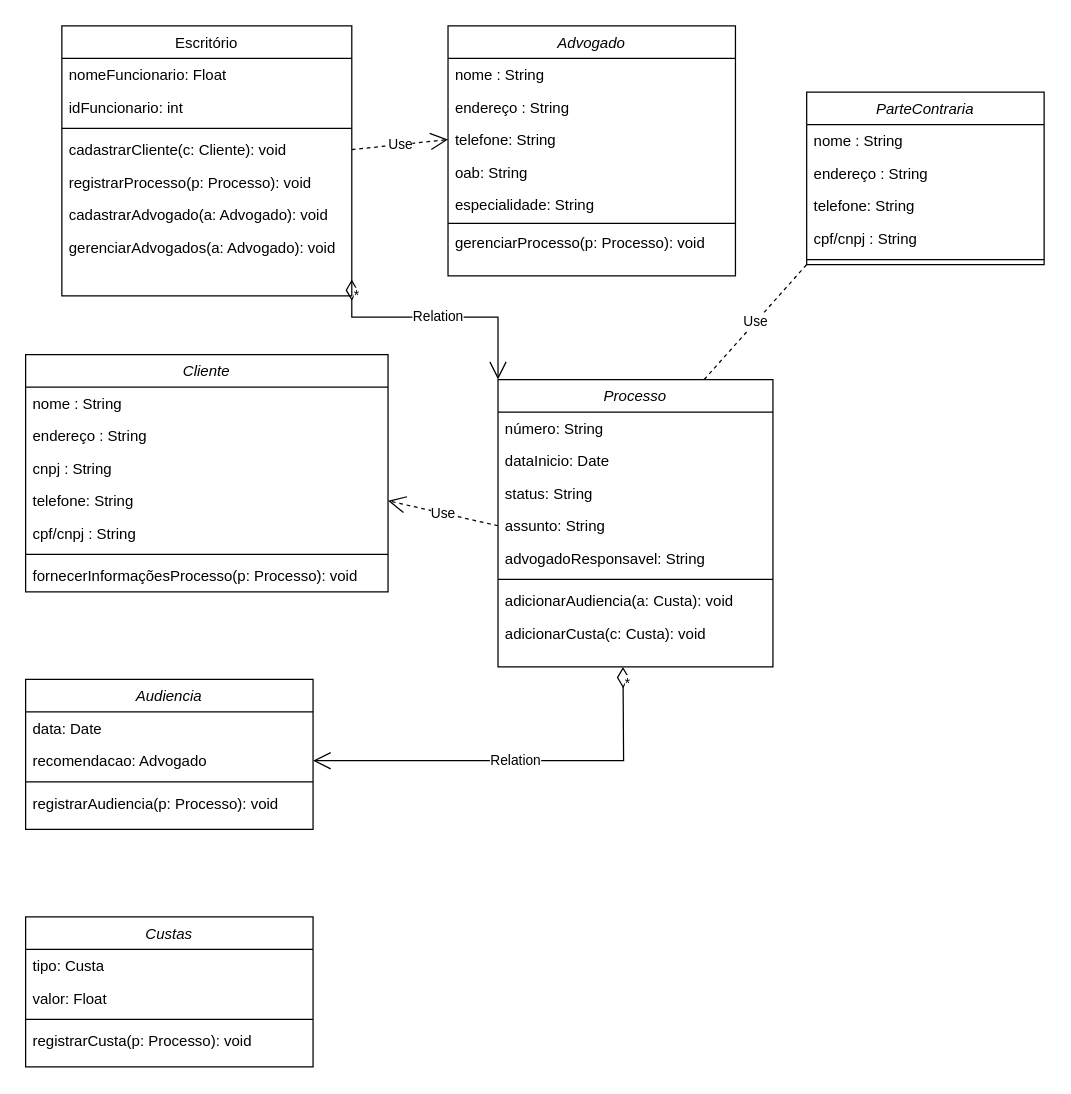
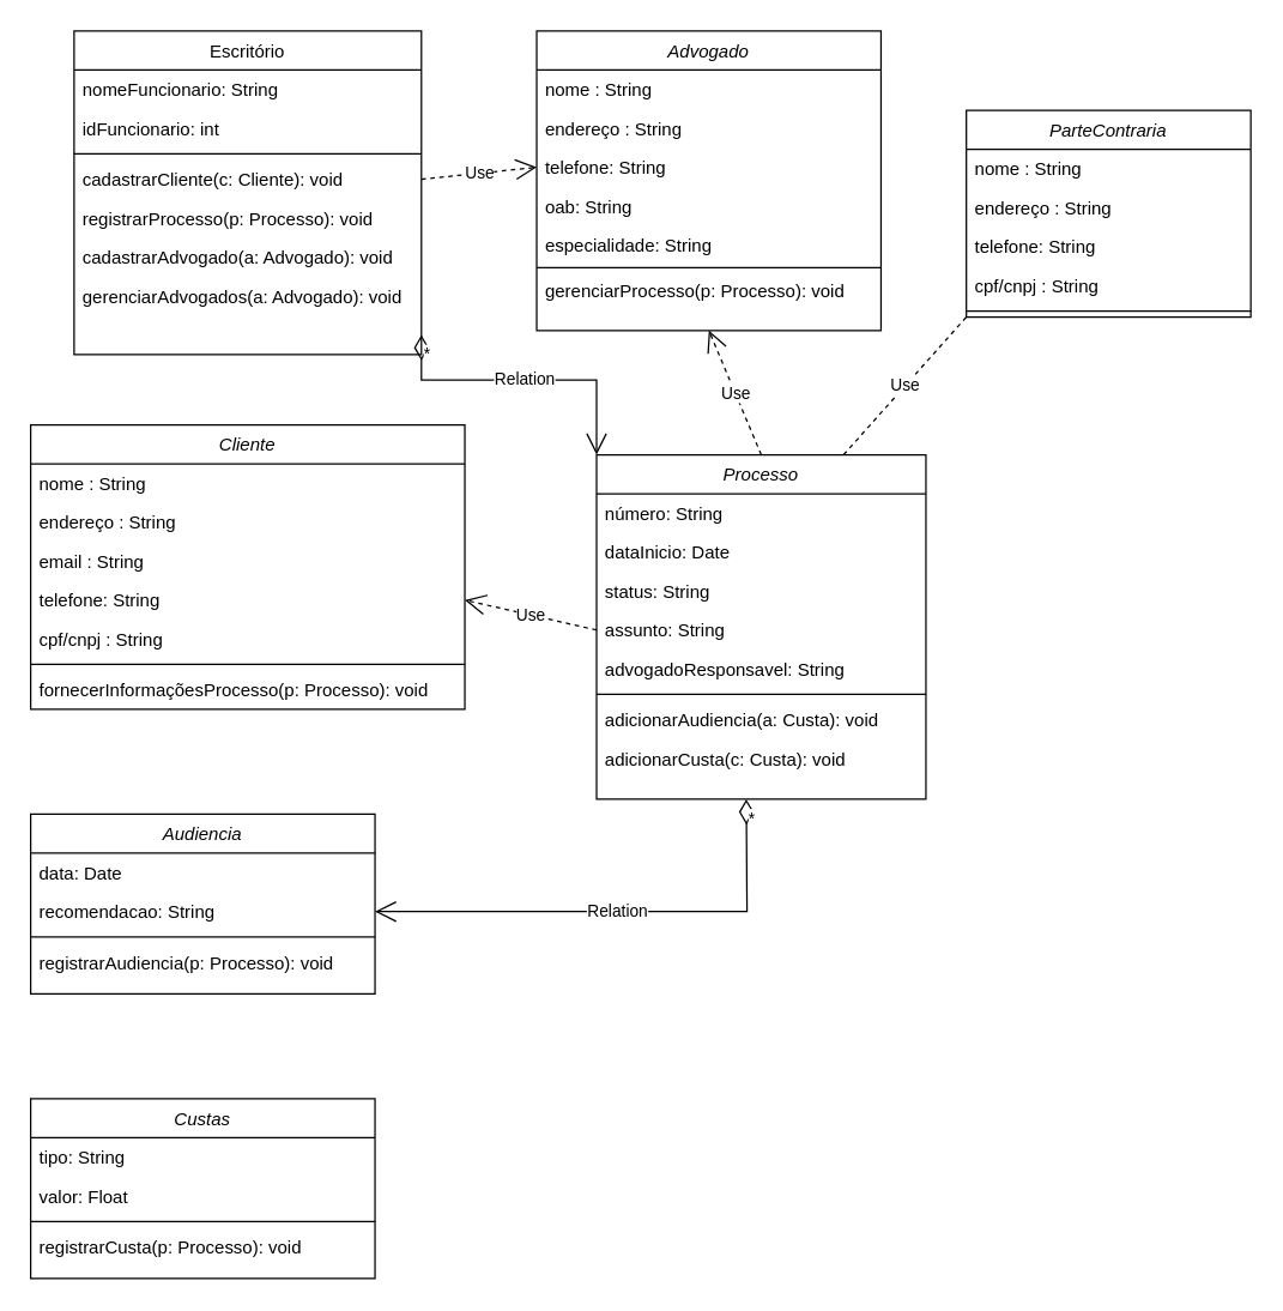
  <mxCell id="0" />
  <mxCell id="1" parent="0" />
  <mxCell id="2" value="Cliente" style="swimlane;fontStyle=2;align=center;verticalAlign=top;childLayout=stackLayout;horizontal=1;startSize=26;horizontalStack=0;resizeParent=1;resizeLast=0;collapsible=1;marginBottom=0;rounded=0;shadow=0;strokeWidth=1;" parent="1" vertex="1"><mxGeometry x="20" y="283" width="290" height="190" as="geometry"><mxRectangle x="230" y="140" width="160" height="26" as="alternateBounds" /></mxGeometry></mxCell>
  <mxCell id="3" value="nome : String" style="text;align=left;verticalAlign=top;spacingLeft=4;spacingRight=4;overflow=hidden;rotatable=0;points=[[0,0.5],[1,0.5]];portConstraint=eastwest;" parent="2" vertex="1"><mxGeometry y="26" width="290" height="26" as="geometry" /></mxCell>
  <mxCell id="4" value="endereço : String" style="text;align=left;verticalAlign=top;spacingLeft=4;spacingRight=4;overflow=hidden;rotatable=0;points=[[0,0.5],[1,0.5]];portConstraint=eastwest;rounded=0;shadow=0;html=0;" parent="2" vertex="1"><mxGeometry y="52" width="290" height="26" as="geometry" /></mxCell>
- <mxCell id="5" value="cnpj : String " style="text;align=left;verticalAlign=top;spacingLeft=4;spacingRight=4;overflow=hidden;rotatable=0;points=[[0,0.5],[1,0.5]];portConstraint=eastwest;rounded=0;shadow=0;html=0;" parent="2" vertex="1"><mxGeometry y="78" width="290" height="26" as="geometry" /></mxCell>
+ <mxCell id="5" value="email : String " style="text;align=left;verticalAlign=top;spacingLeft=4;spacingRight=4;overflow=hidden;rotatable=0;points=[[0,0.5],[1,0.5]];portConstraint=eastwest;rounded=0;shadow=0;html=0;" parent="2" vertex="1"><mxGeometry y="78" width="290" height="26" as="geometry" /></mxCell>
  <mxCell id="6" value="telefone: String" style="text;align=left;verticalAlign=top;spacingLeft=4;spacingRight=4;overflow=hidden;rotatable=0;points=[[0,0.5],[1,0.5]];portConstraint=eastwest;rounded=0;shadow=0;html=0;" vertex="1" parent="2"><mxGeometry y="104" width="290" height="26" as="geometry" /></mxCell>
  <mxCell id="7" value="cpf/cnpj : String" style="text;align=left;verticalAlign=top;spacingLeft=4;spacingRight=4;overflow=hidden;rotatable=0;points=[[0,0.5],[1,0.5]];portConstraint=eastwest;rounded=0;shadow=0;html=0;" vertex="1" parent="2"><mxGeometry y="130" width="290" height="26" as="geometry" /></mxCell>
  <mxCell id="8" value="" style="line;html=1;strokeWidth=1;align=left;verticalAlign=middle;spacingTop=-1;spacingLeft=3;spacingRight=3;rotatable=0;labelPosition=right;points=[];portConstraint=eastwest;" parent="2" vertex="1"><mxGeometry y="156" width="290" height="8" as="geometry" /></mxCell>
  <mxCell id="9" value="fornecerInformaçõesProcesso(p: Processo): void" style="text;align=left;verticalAlign=top;spacingLeft=4;spacingRight=4;overflow=hidden;rotatable=0;points=[[0,0.5],[1,0.5]];portConstraint=eastwest;" parent="2" vertex="1"><mxGeometry y="164" width="290" height="26" as="geometry" /></mxCell>
  <mxCell id="10" value="Escritório" style="swimlane;fontStyle=0;align=center;verticalAlign=top;childLayout=stackLayout;horizontal=1;startSize=26;horizontalStack=0;resizeParent=1;resizeLast=0;collapsible=1;marginBottom=0;rounded=0;shadow=0;strokeWidth=1;" parent="1" vertex="1"><mxGeometry x="49" y="20" width="232" height="216" as="geometry"><mxRectangle x="550" y="140" width="160" height="26" as="alternateBounds" /></mxGeometry></mxCell>
- <mxCell id="11" value="nomeFuncionario: Float" style="text;align=left;verticalAlign=top;spacingLeft=4;spacingRight=4;overflow=hidden;rotatable=0;points=[[0,0.5],[1,0.5]];portConstraint=eastwest;" parent="10" vertex="1"><mxGeometry y="26" width="232" height="26" as="geometry" /></mxCell>
+ <mxCell id="11" value="nomeFuncionario: String" style="text;align=left;verticalAlign=top;spacingLeft=4;spacingRight=4;overflow=hidden;rotatable=0;points=[[0,0.5],[1,0.5]];portConstraint=eastwest;" parent="10" vertex="1"><mxGeometry y="26" width="232" height="26" as="geometry" /></mxCell>
  <mxCell id="12" value="idFuncionario: int" style="text;align=left;verticalAlign=top;spacingLeft=4;spacingRight=4;overflow=hidden;rotatable=0;points=[[0,0.5],[1,0.5]];portConstraint=eastwest;rounded=0;shadow=0;html=0;" parent="10" vertex="1"><mxGeometry y="52" width="232" height="26" as="geometry" /></mxCell>
  <mxCell id="13" value="" style="line;html=1;strokeWidth=1;align=left;verticalAlign=middle;spacingTop=-1;spacingLeft=3;spacingRight=3;rotatable=0;labelPosition=right;points=[];portConstraint=eastwest;" parent="10" vertex="1"><mxGeometry y="78" width="232" height="8" as="geometry" /></mxCell>
  <mxCell id="14" value="cadastrarCliente(c: Cliente): void" style="text;align=left;verticalAlign=top;spacingLeft=4;spacingRight=4;overflow=hidden;rotatable=0;points=[[0,0.5],[1,0.5]];portConstraint=eastwest;" parent="10" vertex="1"><mxGeometry y="86" width="232" height="26" as="geometry" /></mxCell>
  <mxCell id="15" value="registrarProcesso(p: Processo): void" style="text;align=left;verticalAlign=top;spacingLeft=4;spacingRight=4;overflow=hidden;rotatable=0;points=[[0,0.5],[1,0.5]];portConstraint=eastwest;" parent="10" vertex="1"><mxGeometry y="112" width="232" height="26" as="geometry" /></mxCell>
  <mxCell id="16" value="cadastrarAdvogado(a: Advogado): void" style="text;align=left;verticalAlign=top;spacingLeft=4;spacingRight=4;overflow=hidden;rotatable=0;points=[[0,0.5],[1,0.5]];portConstraint=eastwest;" vertex="1" parent="10"><mxGeometry y="138" width="232" height="26" as="geometry" /></mxCell>
  <mxCell id="17" value="gerenciarAdvogados(a: Advogado): void" style="text;align=left;verticalAlign=top;spacingLeft=4;spacingRight=4;overflow=hidden;rotatable=0;points=[[0,0.5],[1,0.5]];portConstraint=eastwest;rounded=0;shadow=0;html=0;" vertex="1" parent="10"><mxGeometry y="164" width="232" height="26" as="geometry" /></mxCell>
  <mxCell id="18" style="text;align=left;verticalAlign=top;spacingLeft=4;spacingRight=4;overflow=hidden;rotatable=0;points=[[0,0.5],[1,0.5]];portConstraint=eastwest;" vertex="1" parent="10"><mxGeometry y="190" width="232" height="26" as="geometry" /></mxCell>
  <mxCell id="19" value="Processo" style="swimlane;fontStyle=2;align=center;verticalAlign=top;childLayout=stackLayout;horizontal=1;startSize=26;horizontalStack=0;resizeParent=1;resizeLast=0;collapsible=1;marginBottom=0;rounded=0;shadow=0;strokeWidth=1;" vertex="1" parent="1"><mxGeometry x="398" y="303" width="220" height="230" as="geometry"><mxRectangle x="230" y="140" width="160" height="26" as="alternateBounds" /></mxGeometry></mxCell>
  <mxCell id="20" value="número: String" style="text;align=left;verticalAlign=top;spacingLeft=4;spacingRight=4;overflow=hidden;rotatable=0;points=[[0,0.5],[1,0.5]];portConstraint=eastwest;" vertex="1" parent="19"><mxGeometry y="26" width="220" height="26" as="geometry" /></mxCell>
  <mxCell id="21" value="dataInicio: Date" style="text;align=left;verticalAlign=top;spacingLeft=4;spacingRight=4;overflow=hidden;rotatable=0;points=[[0,0.5],[1,0.5]];portConstraint=eastwest;rounded=0;shadow=0;html=0;" vertex="1" parent="19"><mxGeometry y="52" width="220" height="26" as="geometry" /></mxCell>
  <mxCell id="22" value="status: String" style="text;align=left;verticalAlign=top;spacingLeft=4;spacingRight=4;overflow=hidden;rotatable=0;points=[[0,0.5],[1,0.5]];portConstraint=eastwest;rounded=0;shadow=0;html=0;" vertex="1" parent="19"><mxGeometry y="78" width="220" height="26" as="geometry" /></mxCell>
  <mxCell id="23" value="assunto: String" style="text;align=left;verticalAlign=top;spacingLeft=4;spacingRight=4;overflow=hidden;rotatable=0;points=[[0,0.5],[1,0.5]];portConstraint=eastwest;rounded=0;shadow=0;html=0;" vertex="1" parent="19"><mxGeometry y="104" width="220" height="26" as="geometry" /></mxCell>
  <mxCell id="24" value="advogadoResponsavel: String" style="text;align=left;verticalAlign=top;spacingLeft=4;spacingRight=4;overflow=hidden;rotatable=0;points=[[0,0.5],[1,0.5]];portConstraint=eastwest;rounded=0;shadow=0;html=0;" vertex="1" parent="19"><mxGeometry y="130" width="220" height="26" as="geometry" /></mxCell>
  <mxCell id="25" value="" style="line;html=1;strokeWidth=1;align=left;verticalAlign=middle;spacingTop=-1;spacingLeft=3;spacingRight=3;rotatable=0;labelPosition=right;points=[];portConstraint=eastwest;" vertex="1" parent="19"><mxGeometry y="156" width="220" height="8" as="geometry" /></mxCell>
  <mxCell id="26" value="adicionarAudiencia(a: Custa): void" style="text;align=left;verticalAlign=top;spacingLeft=4;spacingRight=4;overflow=hidden;rotatable=0;points=[[0,0.5],[1,0.5]];portConstraint=eastwest;" vertex="1" parent="19"><mxGeometry y="164" width="220" height="26" as="geometry" /></mxCell>
  <mxCell id="27" value="adicionarCusta(c: Custa): void" style="text;align=left;verticalAlign=top;spacingLeft=4;spacingRight=4;overflow=hidden;rotatable=0;points=[[0,0.5],[1,0.5]];portConstraint=eastwest;" vertex="1" parent="19"><mxGeometry y="190" width="220" height="26" as="geometry" /></mxCell>
  <mxCell id="28" value="ParteContraria" style="swimlane;fontStyle=2;align=center;verticalAlign=top;childLayout=stackLayout;horizontal=1;startSize=26;horizontalStack=0;resizeParent=1;resizeLast=0;collapsible=1;marginBottom=0;rounded=0;shadow=0;strokeWidth=1;" vertex="1" parent="1"><mxGeometry x="645" y="73" width="190" height="138" as="geometry"><mxRectangle x="230" y="140" width="160" height="26" as="alternateBounds" /></mxGeometry></mxCell>
  <mxCell id="29" value="nome : String" style="text;align=left;verticalAlign=top;spacingLeft=4;spacingRight=4;overflow=hidden;rotatable=0;points=[[0,0.5],[1,0.5]];portConstraint=eastwest;" vertex="1" parent="28"><mxGeometry y="26" width="190" height="26" as="geometry" /></mxCell>
  <mxCell id="30" value="endereço : String" style="text;align=left;verticalAlign=top;spacingLeft=4;spacingRight=4;overflow=hidden;rotatable=0;points=[[0,0.5],[1,0.5]];portConstraint=eastwest;rounded=0;shadow=0;html=0;" vertex="1" parent="28"><mxGeometry y="52" width="190" height="26" as="geometry" /></mxCell>
  <mxCell id="31" value="telefone: String" style="text;align=left;verticalAlign=top;spacingLeft=4;spacingRight=4;overflow=hidden;rotatable=0;points=[[0,0.5],[1,0.5]];portConstraint=eastwest;rounded=0;shadow=0;html=0;" vertex="1" parent="28"><mxGeometry y="78" width="190" height="26" as="geometry" /></mxCell>
  <mxCell id="32" value="cpf/cnpj : String" style="text;align=left;verticalAlign=top;spacingLeft=4;spacingRight=4;overflow=hidden;rotatable=0;points=[[0,0.5],[1,0.5]];portConstraint=eastwest;rounded=0;shadow=0;html=0;" vertex="1" parent="28"><mxGeometry y="104" width="190" height="26" as="geometry" /></mxCell>
  <mxCell id="33" value="" style="line;html=1;strokeWidth=1;align=left;verticalAlign=middle;spacingTop=-1;spacingLeft=3;spacingRight=3;rotatable=0;labelPosition=right;points=[];portConstraint=eastwest;" vertex="1" parent="28"><mxGeometry y="130" width="190" height="8" as="geometry" /></mxCell>
  <mxCell id="34" value="Use" style="endArrow=none;endSize=12;dashed=1;html=1;rounded=0;exitX=0.75;exitY=0;exitDx=0;exitDy=0;entryX=0;entryY=1;entryDx=0;entryDy=0;" edge="1" parent="1" source="19" target="28"><mxGeometry width="160" relative="1" as="geometry"><mxPoint x="378" y="223" as="sourcePoint" /><mxPoint x="538" y="223" as="targetPoint" /></mxGeometry></mxCell>
  <mxCell id="35" value="Advogado" style="swimlane;fontStyle=2;align=center;verticalAlign=top;childLayout=stackLayout;horizontal=1;startSize=26;horizontalStack=0;resizeParent=1;resizeLast=0;collapsible=1;marginBottom=0;rounded=0;shadow=0;strokeWidth=1;" vertex="1" parent="1"><mxGeometry x="358" y="20" width="230" height="200" as="geometry"><mxRectangle x="230" y="140" width="160" height="26" as="alternateBounds" /></mxGeometry></mxCell>
  <mxCell id="36" value="nome : String" style="text;align=left;verticalAlign=top;spacingLeft=4;spacingRight=4;overflow=hidden;rotatable=0;points=[[0,0.5],[1,0.5]];portConstraint=eastwest;" vertex="1" parent="35"><mxGeometry y="26" width="230" height="26" as="geometry" /></mxCell>
  <mxCell id="37" value="endereço : String" style="text;align=left;verticalAlign=top;spacingLeft=4;spacingRight=4;overflow=hidden;rotatable=0;points=[[0,0.5],[1,0.5]];portConstraint=eastwest;rounded=0;shadow=0;html=0;" vertex="1" parent="35"><mxGeometry y="52" width="230" height="26" as="geometry" /></mxCell>
  <mxCell id="38" value="telefone: String" style="text;align=left;verticalAlign=top;spacingLeft=4;spacingRight=4;overflow=hidden;rotatable=0;points=[[0,0.5],[1,0.5]];portConstraint=eastwest;rounded=0;shadow=0;html=0;" vertex="1" parent="35"><mxGeometry y="78" width="230" height="26" as="geometry" /></mxCell>
  <mxCell id="39" value="oab: String" style="text;align=left;verticalAlign=top;spacingLeft=4;spacingRight=4;overflow=hidden;rotatable=0;points=[[0,0.5],[1,0.5]];portConstraint=eastwest;rounded=0;shadow=0;html=0;" vertex="1" parent="35"><mxGeometry y="104" width="230" height="26" as="geometry" /></mxCell>
  <mxCell id="40" value="especialidade: String" style="text;align=left;verticalAlign=top;spacingLeft=4;spacingRight=4;overflow=hidden;rotatable=0;points=[[0,0.5],[1,0.5]];portConstraint=eastwest;rounded=0;shadow=0;html=0;" vertex="1" parent="35"><mxGeometry y="130" width="230" height="26" as="geometry" /></mxCell>
  <mxCell id="41" value="" style="line;html=1;strokeWidth=1;align=left;verticalAlign=middle;spacingTop=-1;spacingLeft=3;spacingRight=3;rotatable=0;labelPosition=right;points=[];portConstraint=eastwest;" vertex="1" parent="35"><mxGeometry y="156" width="230" height="4" as="geometry" /></mxCell>
  <mxCell id="42" value="gerenciarProcesso(p: Processo): void" style="text;align=left;verticalAlign=top;spacingLeft=4;spacingRight=4;overflow=hidden;rotatable=0;points=[[0,0.5],[1,0.5]];portConstraint=eastwest;rounded=0;shadow=0;html=0;" vertex="1" parent="35"><mxGeometry y="160" width="230" height="26" as="geometry" /></mxCell>
  <mxCell id="43" value="Use" style="endArrow=open;endSize=12;dashed=1;html=1;rounded=0;exitX=1;exitY=0.5;exitDx=0;exitDy=0;entryX=0;entryY=0.5;entryDx=0;entryDy=0;" edge="1" parent="1" source="14" target="38"><mxGeometry width="160" relative="1" as="geometry"><mxPoint x="338" y="123" as="sourcePoint" /><mxPoint x="348" y="123" as="targetPoint" /></mxGeometry></mxCell>
+ <mxCell id="44" value="Use" style="endArrow=open;endSize=12;dashed=1;html=1;rounded=0;exitX=0.5;exitY=0;exitDx=0;exitDy=0;entryX=0.5;entryY=1;entryDx=0;entryDy=0;" edge="1" parent="1" source="19" target="35"><mxGeometry width="160" relative="1" as="geometry"><mxPoint x="338" y="323" as="sourcePoint" /><mxPoint x="498" y="323" as="targetPoint" /></mxGeometry></mxCell>
  <mxCell id="45" value="Use" style="endArrow=open;endSize=12;dashed=1;html=1;rounded=0;exitX=0;exitY=0.5;exitDx=0;exitDy=0;entryX=1;entryY=0.5;entryDx=0;entryDy=0;" edge="1" parent="1" source="23" target="6"><mxGeometry width="160" relative="1" as="geometry"><mxPoint x="338" y="423" as="sourcePoint" /><mxPoint x="498" y="423" as="targetPoint" /></mxGeometry></mxCell>
  <mxCell id="46" value="Audiencia" style="swimlane;fontStyle=2;align=center;verticalAlign=top;childLayout=stackLayout;horizontal=1;startSize=26;horizontalStack=0;resizeParent=1;resizeLast=0;collapsible=1;marginBottom=0;rounded=0;shadow=0;strokeWidth=1;" vertex="1" parent="1"><mxGeometry x="20" y="543" width="230" height="120" as="geometry"><mxRectangle x="230" y="140" width="160" height="26" as="alternateBounds" /></mxGeometry></mxCell>
  <mxCell id="47" value="data: Date" style="text;align=left;verticalAlign=top;spacingLeft=4;spacingRight=4;overflow=hidden;rotatable=0;points=[[0,0.5],[1,0.5]];portConstraint=eastwest;" vertex="1" parent="46"><mxGeometry y="26" width="230" height="26" as="geometry" /></mxCell>
- <mxCell id="48" value="recomendacao: Advogado" style="text;align=left;verticalAlign=top;spacingLeft=4;spacingRight=4;overflow=hidden;rotatable=0;points=[[0,0.5],[1,0.5]];portConstraint=eastwest;rounded=0;shadow=0;html=0;" vertex="1" parent="46"><mxGeometry y="52" width="230" height="26" as="geometry" /></mxCell>
+ <mxCell id="48" value="recomendacao: String" style="text;align=left;verticalAlign=top;spacingLeft=4;spacingRight=4;overflow=hidden;rotatable=0;points=[[0,0.5],[1,0.5]];portConstraint=eastwest;rounded=0;shadow=0;html=0;" vertex="1" parent="46"><mxGeometry y="52" width="230" height="26" as="geometry" /></mxCell>
  <mxCell id="49" value="" style="line;html=1;strokeWidth=1;align=left;verticalAlign=middle;spacingTop=-1;spacingLeft=3;spacingRight=3;rotatable=0;labelPosition=right;points=[];portConstraint=eastwest;" vertex="1" parent="46"><mxGeometry y="78" width="230" height="8" as="geometry" /></mxCell>
  <mxCell id="50" value="registrarAudiencia(p: Processo): void" style="text;align=left;verticalAlign=top;spacingLeft=4;spacingRight=4;overflow=hidden;rotatable=0;points=[[0,0.5],[1,0.5]];portConstraint=eastwest;" vertex="1" parent="46"><mxGeometry y="86" width="230" height="26" as="geometry" /></mxCell>
  <mxCell id="51" value="Custas" style="swimlane;fontStyle=2;align=center;verticalAlign=top;childLayout=stackLayout;horizontal=1;startSize=26;horizontalStack=0;resizeParent=1;resizeLast=0;collapsible=1;marginBottom=0;rounded=0;shadow=0;strokeWidth=1;" vertex="1" parent="1"><mxGeometry x="20" y="733" width="230" height="120" as="geometry"><mxRectangle x="230" y="140" width="160" height="26" as="alternateBounds" /></mxGeometry></mxCell>
- <mxCell id="52" value="tipo: Custa" style="text;align=left;verticalAlign=top;spacingLeft=4;spacingRight=4;overflow=hidden;rotatable=0;points=[[0,0.5],[1,0.5]];portConstraint=eastwest;" vertex="1" parent="51"><mxGeometry y="26" width="230" height="26" as="geometry" /></mxCell>
+ <mxCell id="52" value="tipo: String" style="text;align=left;verticalAlign=top;spacingLeft=4;spacingRight=4;overflow=hidden;rotatable=0;points=[[0,0.5],[1,0.5]];portConstraint=eastwest;" vertex="1" parent="51"><mxGeometry y="26" width="230" height="26" as="geometry" /></mxCell>
  <mxCell id="53" value="valor: Float" style="text;align=left;verticalAlign=top;spacingLeft=4;spacingRight=4;overflow=hidden;rotatable=0;points=[[0,0.5],[1,0.5]];portConstraint=eastwest;rounded=0;shadow=0;html=0;" vertex="1" parent="51"><mxGeometry y="52" width="230" height="26" as="geometry" /></mxCell>
  <mxCell id="54" value="" style="line;html=1;strokeWidth=1;align=left;verticalAlign=middle;spacingTop=-1;spacingLeft=3;spacingRight=3;rotatable=0;labelPosition=right;points=[];portConstraint=eastwest;" vertex="1" parent="51"><mxGeometry y="78" width="230" height="8" as="geometry" /></mxCell>
  <mxCell id="55" value="registrarCusta(p: Processo): void" style="text;align=left;verticalAlign=top;spacingLeft=4;spacingRight=4;overflow=hidden;rotatable=0;points=[[0,0.5],[1,0.5]];portConstraint=eastwest;" vertex="1" parent="51"><mxGeometry y="86" width="230" height="26" as="geometry" /></mxCell>
  <mxCell id="56" value="Relation" style="endArrow=open;html=1;endSize=12;startArrow=diamondThin;startSize=14;startFill=0;edgeStyle=orthogonalEdgeStyle;rounded=0;entryX=1;entryY=0.5;entryDx=0;entryDy=0;" edge="1" parent="1" target="48"><mxGeometry relative="1" as="geometry"><mxPoint x="498" y="533" as="sourcePoint" /><mxPoint x="502" y="623" as="targetPoint" /></mxGeometry></mxCell>
  <mxCell id="57" value="*" style="edgeLabel;resizable=0;html=1;align=left;verticalAlign=top;" connectable="0" vertex="1" parent="56"><mxGeometry x="-1" relative="1" as="geometry" /></mxCell>
  <mxCell id="58" value="Relation" style="endArrow=open;html=1;endSize=12;startArrow=diamondThin;startSize=14;startFill=0;edgeStyle=orthogonalEdgeStyle;rounded=0;exitX=1;exitY=0.5;exitDx=0;exitDy=0;entryX=0;entryY=0;entryDx=0;entryDy=0;" edge="1" parent="1" source="18" target="19"><mxGeometry relative="1" as="geometry"><mxPoint x="338" y="233" as="sourcePoint" /><mxPoint x="498" y="233" as="targetPoint" /><Array as="points"><mxPoint x="281" y="253" /><mxPoint x="398" y="253" /></Array></mxGeometry></mxCell>
  <mxCell id="59" value="*" style="edgeLabel;resizable=0;html=1;align=left;verticalAlign=top;" connectable="0" vertex="1" parent="58"><mxGeometry x="-1" relative="1" as="geometry" /></mxCell>
